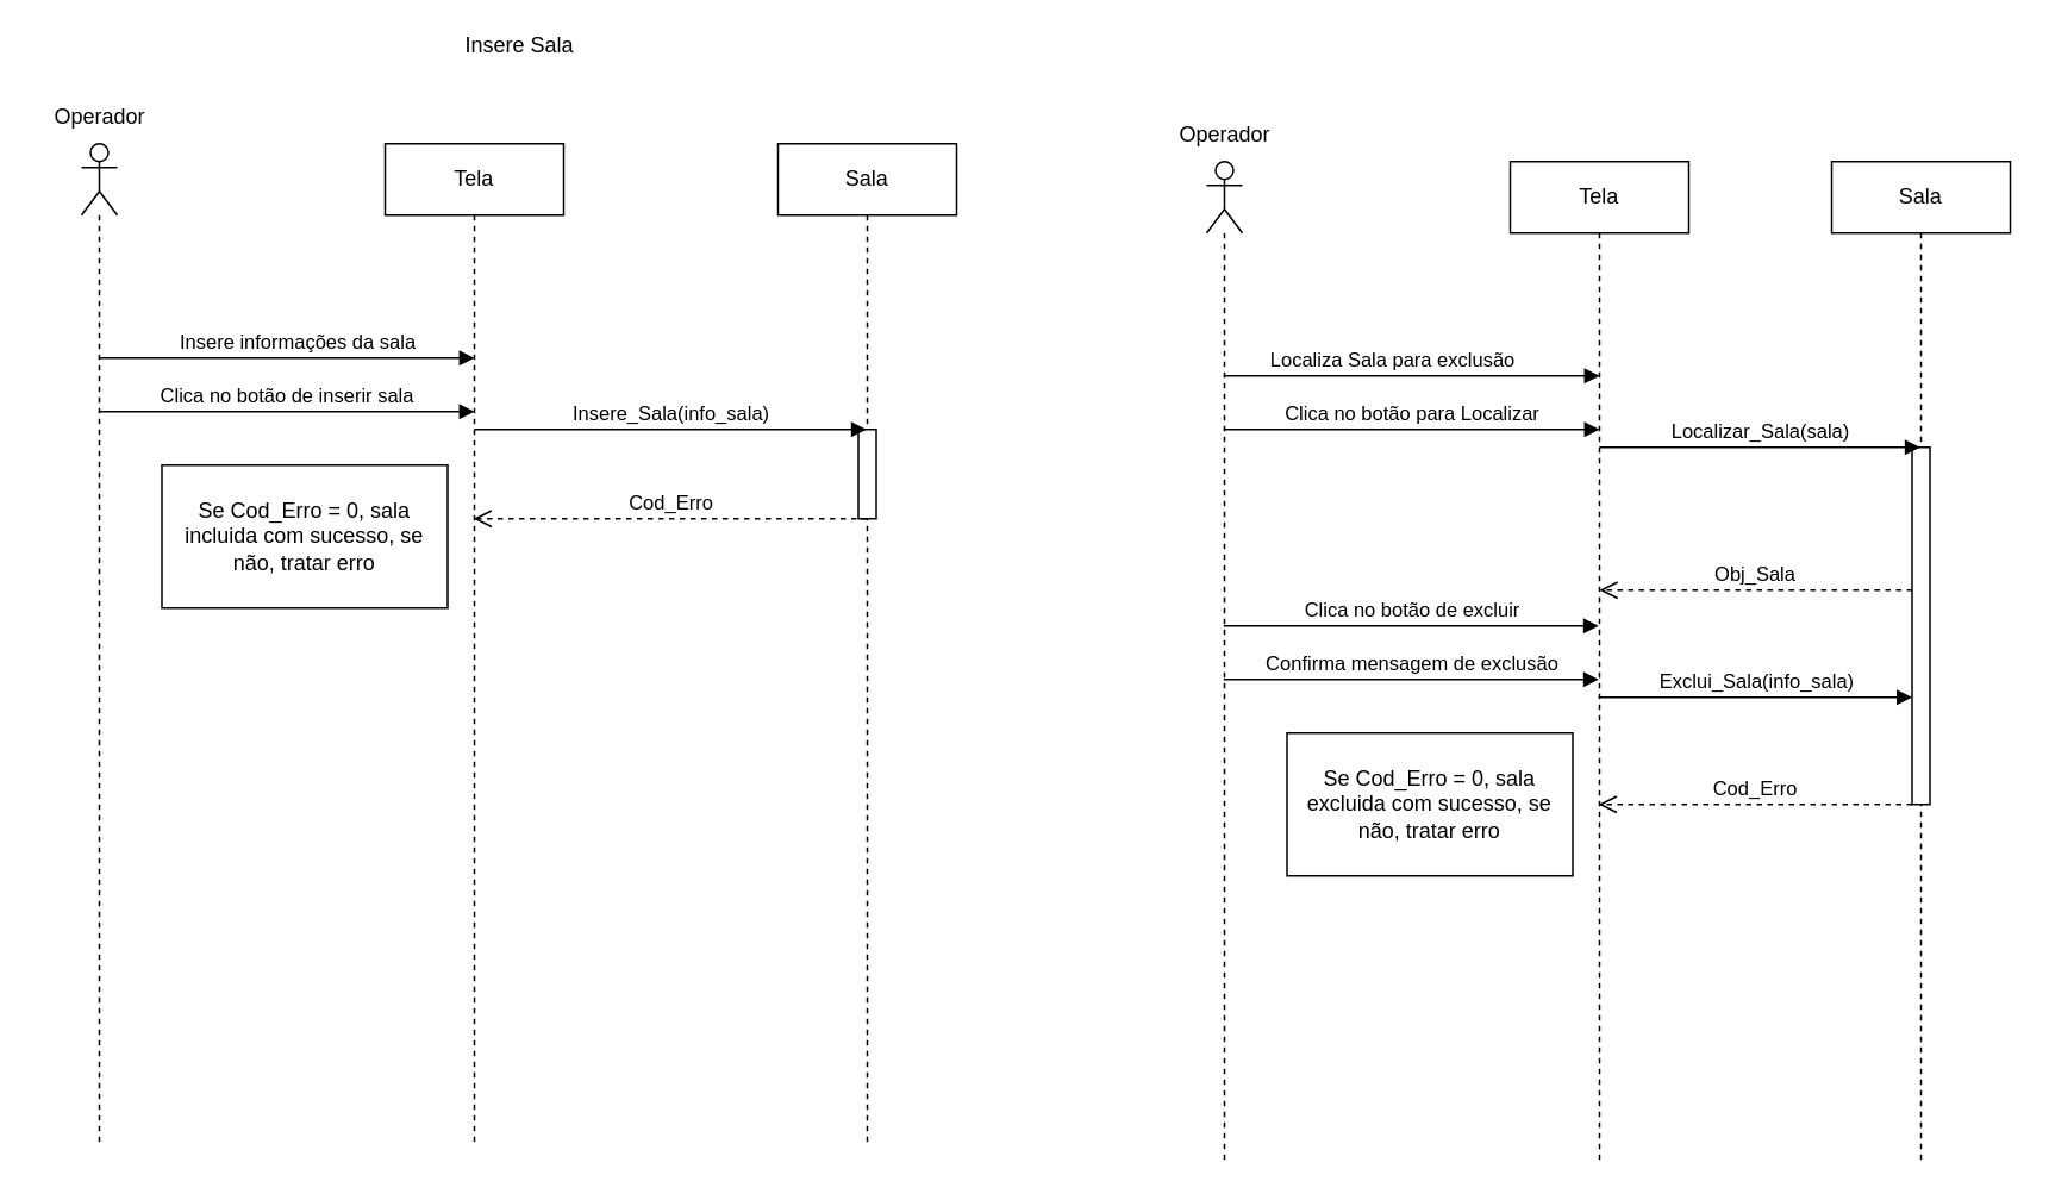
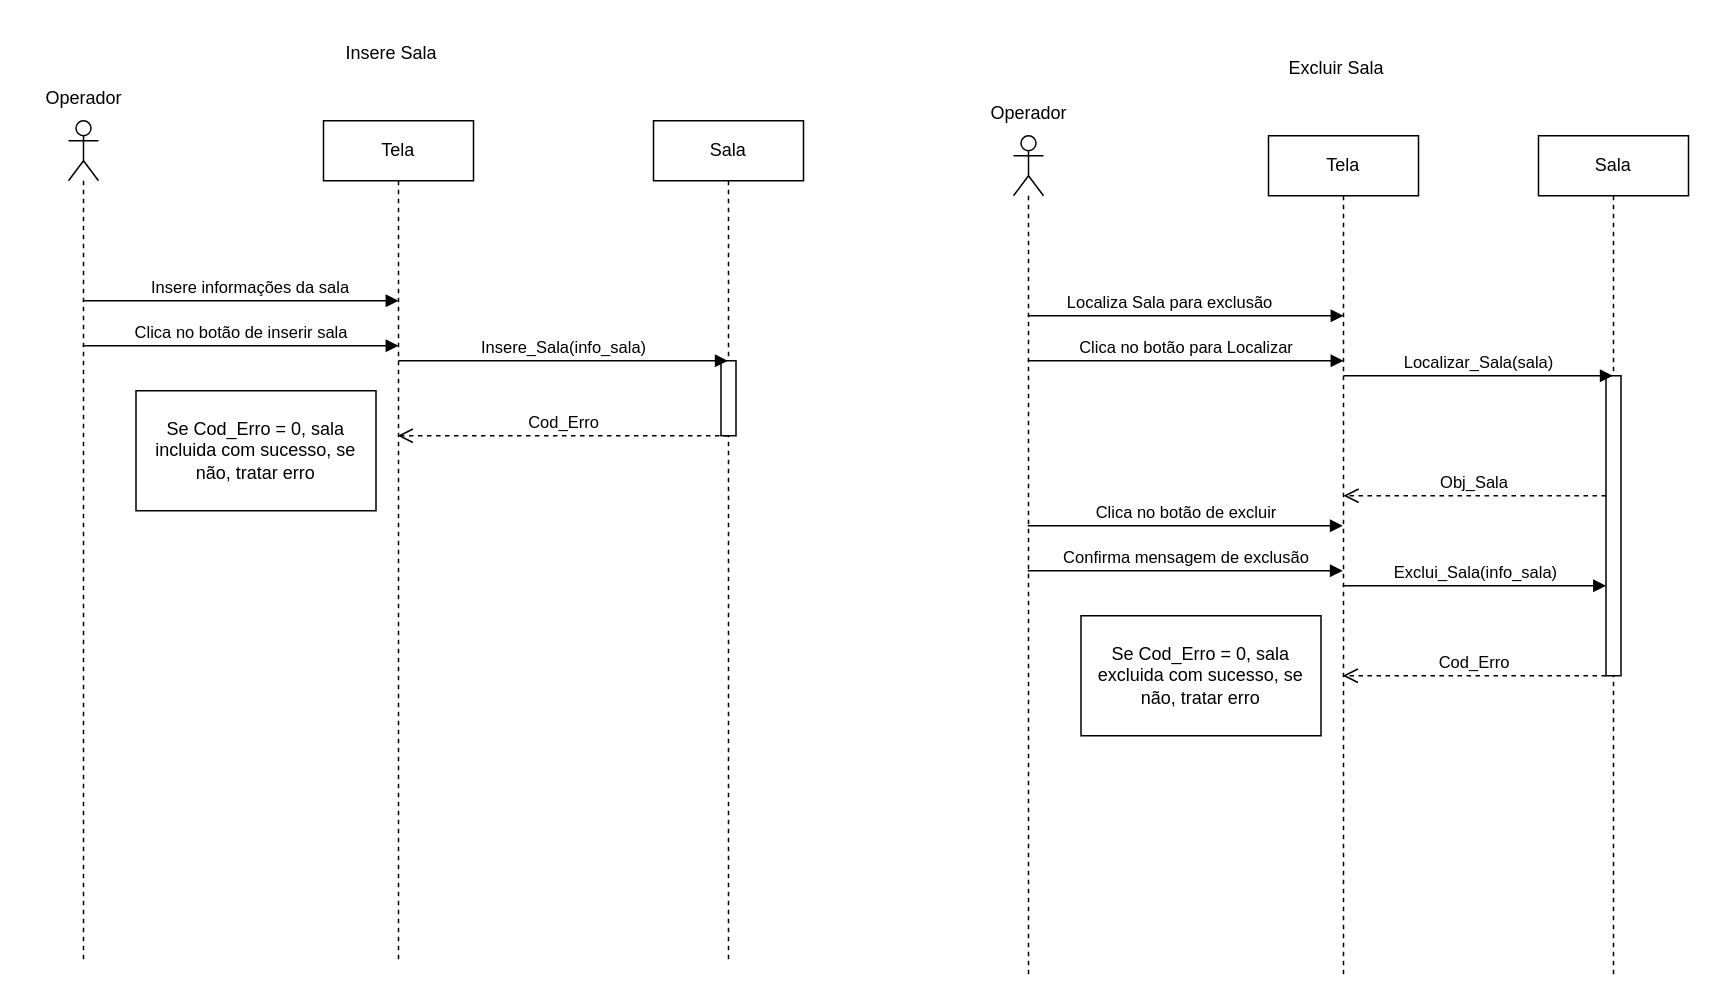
  <mxCell id="0" />
  <mxCell id="1" parent="0" />
- <mxCell id="2" value="Insere Sala" style="text;html=1;align=center;verticalAlign=middle;resizable=0;points=[];autosize=1;strokeColor=none;fillColor=none;" vertex="1" parent="1"><mxGeometry x="250" y="10" width="80" height="30" as="geometry" /></mxCell>
+ <mxCell id="2" value="Insere Sala" style="text;html=1;align=center;verticalAlign=middle;resizable=0;points=[];autosize=1;strokeColor=none;fillColor=none;" vertex="1" parent="1"><mxGeometry x="220" y="20" width="80" height="30" as="geometry" /></mxCell>
  <mxCell id="3" value="Tela" style="shape=umlLifeline;perimeter=lifelinePerimeter;whiteSpace=wrap;html=1;container=1;dropTarget=0;collapsible=0;recursiveResize=0;outlineConnect=0;portConstraint=eastwest;newEdgeStyle={&quot;edgeStyle&quot;:&quot;elbowEdgeStyle&quot;,&quot;elbow&quot;:&quot;vertical&quot;,&quot;curved&quot;:0,&quot;rounded&quot;:0};" vertex="1" parent="1"><mxGeometry x="215" y="80" width="100" height="560" as="geometry" /></mxCell>
  <mxCell id="4" value="Insere informações da sala" style="html=1;verticalAlign=bottom;endArrow=block;curved=0;rounded=0;" edge="1" parent="1" source="5"><mxGeometry x="0.05" width="80" relative="1" as="geometry"><mxPoint x="85" y="200" as="sourcePoint" /><mxPoint x="265" y="200" as="targetPoint" /><mxPoint as="offset" /></mxGeometry></mxCell>
  <mxCell id="5" value="" style="shape=umlLifeline;perimeter=lifelinePerimeter;whiteSpace=wrap;html=1;container=1;dropTarget=0;collapsible=0;recursiveResize=0;outlineConnect=0;portConstraint=eastwest;newEdgeStyle={&quot;curved&quot;:0,&quot;rounded&quot;:0};participant=umlActor;" vertex="1" parent="1"><mxGeometry x="45" y="80" width="20" height="560" as="geometry" /></mxCell>
  <mxCell id="6" value="Operador" style="text;html=1;align=center;verticalAlign=middle;resizable=0;points=[];autosize=1;strokeColor=none;fillColor=none;" vertex="1" parent="1"><mxGeometry x="20" y="50" width="70" height="30" as="geometry" /></mxCell>
  <mxCell id="7" value="Sala" style="shape=umlLifeline;perimeter=lifelinePerimeter;whiteSpace=wrap;html=1;container=1;dropTarget=0;collapsible=0;recursiveResize=0;outlineConnect=0;portConstraint=eastwest;newEdgeStyle={&quot;edgeStyle&quot;:&quot;elbowEdgeStyle&quot;,&quot;elbow&quot;:&quot;vertical&quot;,&quot;curved&quot;:0,&quot;rounded&quot;:0};" vertex="1" parent="1"><mxGeometry x="435" y="80" width="100" height="560" as="geometry" /></mxCell>
  <mxCell id="8" value="" style="html=1;points=[[0,0,0,0,5],[0,1,0,0,-5],[1,0,0,0,5],[1,1,0,0,-5]];perimeter=orthogonalPerimeter;outlineConnect=0;targetShapes=umlLifeline;portConstraint=eastwest;newEdgeStyle={&quot;curved&quot;:0,&quot;rounded&quot;:0};" vertex="1" parent="7"><mxGeometry x="45" y="160" width="10" height="50" as="geometry" /></mxCell>
  <mxCell id="9" value="Insere_Sala(info_sala)" style="html=1;verticalAlign=bottom;endArrow=block;curved=0;rounded=0;" edge="1" parent="1"><mxGeometry x="0.002" width="80" relative="1" as="geometry"><mxPoint x="265" y="240" as="sourcePoint" /><mxPoint x="484.5" y="240" as="targetPoint" /><mxPoint as="offset" /><Array as="points"><mxPoint x="385" y="240" /></Array></mxGeometry></mxCell>
  <mxCell id="10" value="Clica no botão de inserir sala" style="html=1;verticalAlign=bottom;endArrow=block;curved=0;rounded=0;" edge="1" parent="1"><mxGeometry x="-0.002" width="80" relative="1" as="geometry"><mxPoint x="54.5" y="230" as="sourcePoint" /><mxPoint x="265" y="230" as="targetPoint" /><mxPoint as="offset" /></mxGeometry></mxCell>
  <mxCell id="11" value="Cod_Erro" style="html=1;verticalAlign=bottom;endArrow=open;dashed=1;endSize=8;curved=0;rounded=0;" edge="1" parent="1"><mxGeometry relative="1" as="geometry"><mxPoint x="485" y="290" as="sourcePoint" /><mxPoint x="264.5" y="290" as="targetPoint" /></mxGeometry></mxCell>
  <mxCell id="12" value="Se Cod_Erro = 0, sala incluida com sucesso, se não, tratar erro" style="html=1;whiteSpace=wrap;" vertex="1" parent="1"><mxGeometry x="90" y="260" width="160" height="80" as="geometry" /></mxCell>
+ <mxCell id="13" value="Excluir Sala" style="text;html=1;align=center;verticalAlign=middle;resizable=0;points=[];autosize=1;strokeColor=none;fillColor=none;" vertex="1" parent="1"><mxGeometry x="845" y="30" width="90" height="30" as="geometry" /></mxCell>
  <mxCell id="14" value="Sala" style="shape=umlLifeline;perimeter=lifelinePerimeter;whiteSpace=wrap;html=1;container=1;dropTarget=0;collapsible=0;recursiveResize=0;outlineConnect=0;portConstraint=eastwest;newEdgeStyle={&quot;edgeStyle&quot;:&quot;elbowEdgeStyle&quot;,&quot;elbow&quot;:&quot;vertical&quot;,&quot;curved&quot;:0,&quot;rounded&quot;:0};" vertex="1" parent="1"><mxGeometry x="1025" y="90" width="100" height="560" as="geometry" /></mxCell>
  <mxCell id="15" value="" style="html=1;points=[[0,0,0,0,5],[0,1,0,0,-5],[1,0,0,0,5],[1,1,0,0,-5]];perimeter=orthogonalPerimeter;outlineConnect=0;targetShapes=umlLifeline;portConstraint=eastwest;newEdgeStyle={&quot;curved&quot;:0,&quot;rounded&quot;:0};" vertex="1" parent="14"><mxGeometry x="45" y="160" width="10" height="200" as="geometry" /></mxCell>
  <mxCell id="16" value="Tela" style="shape=umlLifeline;perimeter=lifelinePerimeter;whiteSpace=wrap;html=1;container=1;dropTarget=0;collapsible=0;recursiveResize=0;outlineConnect=0;portConstraint=eastwest;newEdgeStyle={&quot;edgeStyle&quot;:&quot;elbowEdgeStyle&quot;,&quot;elbow&quot;:&quot;vertical&quot;,&quot;curved&quot;:0,&quot;rounded&quot;:0};" vertex="1" parent="1"><mxGeometry x="845" y="90" width="100" height="560" as="geometry" /></mxCell>
  <mxCell id="17" value="Localiza Sala para exclusão" style="html=1;verticalAlign=bottom;endArrow=block;curved=0;rounded=0;" edge="1" parent="1" source="20"><mxGeometry x="-0.107" width="80" relative="1" as="geometry"><mxPoint x="715" y="210" as="sourcePoint" /><mxPoint x="895" y="210" as="targetPoint" /><mxPoint as="offset" /></mxGeometry></mxCell>
  <mxCell id="18" value="Localizar_Sala(sala)" style="html=1;verticalAlign=bottom;endArrow=block;curved=0;rounded=0;" edge="1" parent="1" target="14"><mxGeometry x="0.003" width="80" relative="1" as="geometry"><mxPoint x="895" y="250" as="sourcePoint" /><mxPoint x="1034.5" y="250" as="targetPoint" /><mxPoint as="offset" /></mxGeometry></mxCell>
  <mxCell id="19" value="Clica no botão para Localizar" style="html=1;verticalAlign=bottom;endArrow=block;curved=0;rounded=0;" edge="1" parent="1" source="20"><mxGeometry width="80" relative="1" as="geometry"><mxPoint x="715" y="240" as="sourcePoint" /><mxPoint x="895" y="240" as="targetPoint" /></mxGeometry></mxCell>
  <mxCell id="20" value="" style="shape=umlLifeline;perimeter=lifelinePerimeter;whiteSpace=wrap;html=1;container=1;dropTarget=0;collapsible=0;recursiveResize=0;outlineConnect=0;portConstraint=eastwest;newEdgeStyle={&quot;curved&quot;:0,&quot;rounded&quot;:0};participant=umlActor;" vertex="1" parent="1"><mxGeometry x="675" y="90" width="20" height="560" as="geometry" /></mxCell>
  <mxCell id="21" value="Operador" style="text;html=1;align=center;verticalAlign=middle;resizable=0;points=[];autosize=1;strokeColor=none;fillColor=none;" vertex="1" parent="1"><mxGeometry x="650" y="60" width="70" height="30" as="geometry" /></mxCell>
  <mxCell id="22" value="Obj_Sala" style="html=1;verticalAlign=bottom;endArrow=open;dashed=1;endSize=8;curved=0;rounded=0;" edge="1" parent="1"><mxGeometry x="0.006" relative="1" as="geometry"><mxPoint x="1070" y="330" as="sourcePoint" /><mxPoint x="895" y="330" as="targetPoint" /><mxPoint as="offset" /></mxGeometry></mxCell>
  <mxCell id="23" value="Se Cod_Erro = 0, sala excluida com sucesso, se não, tratar erro" style="html=1;whiteSpace=wrap;" vertex="1" parent="1"><mxGeometry x="720" y="410" width="160" height="80" as="geometry" /></mxCell>
  <mxCell id="24" value="Clica no botão de excluir" style="html=1;verticalAlign=bottom;endArrow=block;curved=0;rounded=0;" edge="1" parent="1" source="20" target="16"><mxGeometry width="80" relative="1" as="geometry"><mxPoint x="820" y="350" as="sourcePoint" /><mxPoint x="890" y="350" as="targetPoint" /><Array as="points"><mxPoint x="870" y="350" /></Array></mxGeometry></mxCell>
  <mxCell id="25" value="Confirma mensagem de exclusão" style="html=1;verticalAlign=bottom;endArrow=block;curved=0;rounded=0;" edge="1" parent="1" source="20" target="16"><mxGeometry width="80" relative="1" as="geometry"><mxPoint x="690" y="380" as="sourcePoint" /><mxPoint x="900" y="380" as="targetPoint" /><Array as="points"><mxPoint x="875" y="380" /></Array></mxGeometry></mxCell>
  <mxCell id="26" value="Exclui_Sala(info_sala)" style="html=1;verticalAlign=bottom;endArrow=block;curved=0;rounded=0;" edge="1" parent="1"><mxGeometry width="80" relative="1" as="geometry"><mxPoint x="894.5" y="390" as="sourcePoint" /><mxPoint x="1070" y="390" as="targetPoint" /></mxGeometry></mxCell>
  <mxCell id="27" value="Cod_Erro" style="html=1;verticalAlign=bottom;endArrow=open;dashed=1;endSize=8;curved=0;rounded=0;" edge="1" parent="1" target="16"><mxGeometry relative="1" as="geometry"><mxPoint x="1070" y="450" as="sourcePoint" /><mxPoint x="990" y="450" as="targetPoint" /></mxGeometry></mxCell>
